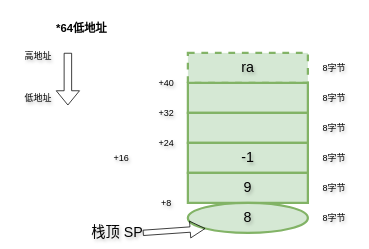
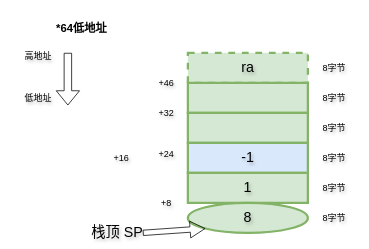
  <mxCell id="0" />
  <mxCell id="1" parent="0" />
  <mxCell id="2" value="ra" style="rounded=0;whiteSpace=wrap;html=1;fontSize=19;labelBackgroundColor=none;textShadow=1;labelBorderColor=none;fillColor=#d5e8d4;strokeColor=#82b366;strokeWidth=3;dashed=1;" parent="1" vertex="1"><mxGeometry x="250" y="70" width="160" height="40" as="geometry" /></mxCell>
  <mxCell id="3" value="" style="rounded=0;whiteSpace=wrap;html=1;fontSize=19;labelBackgroundColor=none;textShadow=1;labelBorderColor=none;fillColor=#d5e8d4;strokeColor=#82b366;strokeWidth=3;" parent="1" vertex="1"><mxGeometry x="250" y="110" width="160" height="40" as="geometry" /></mxCell>
  <mxCell id="4" value="" style="rounded=0;whiteSpace=wrap;html=1;fontSize=19;labelBackgroundColor=none;textShadow=1;labelBorderColor=none;fillColor=#d5e8d4;strokeColor=#82b366;strokeWidth=3;" parent="1" vertex="1"><mxGeometry x="250" y="150" width="160" height="40" as="geometry" /></mxCell>
- <mxCell id="5" value="-1" style="rounded=0;whiteSpace=wrap;html=1;fontSize=19;labelBackgroundColor=none;textShadow=1;labelBorderColor=none;fillColor=#d5e8d4;strokeColor=#82b366;strokeWidth=3;" parent="1" vertex="1"><mxGeometry x="250" y="190" width="160" height="40" as="geometry" /></mxCell>
- <mxCell id="6" value="9" style="rounded=0;whiteSpace=wrap;html=1;fontSize=19;labelBackgroundColor=none;textShadow=1;labelBorderColor=none;fillColor=#d5e8d4;strokeColor=#82b366;strokeWidth=3;" parent="1" vertex="1"><mxGeometry x="250" y="230" width="160" height="40" as="geometry" /></mxCell>
+ <mxCell id="5" value="-1" style="rounded=0;whiteSpace=wrap;html=1;fontSize=19;labelBackgroundColor=none;textShadow=1;labelBorderColor=none;fillColor=#dae8fc;strokeColor=#82b366;strokeWidth=3;" parent="1" vertex="1"><mxGeometry x="250" y="190" width="160" height="40" as="geometry" /></mxCell>
+ <mxCell id="6" value="1" style="rounded=0;whiteSpace=wrap;html=1;fontSize=19;labelBackgroundColor=none;textShadow=1;labelBorderColor=none;fillColor=#d5e8d4;strokeColor=#82b366;strokeWidth=3;" parent="1" vertex="1"><mxGeometry x="250" y="230" width="160" height="40" as="geometry" /></mxCell>
  <mxCell id="7" value="8" style="ellipse;whiteSpace=wrap;html=1;fontSize=19;labelBackgroundColor=none;textShadow=1;labelBorderColor=none;fillColor=#d5e8d4;strokeColor=#82b366;strokeWidth=3;" parent="1" vertex="1"><mxGeometry x="250" y="270" width="160" height="40" as="geometry" /></mxCell>
  <mxCell id="8" value="" style="shape=flexArrow;endArrow=classic;html=1;rounded=0;entryX=0;entryY=1;entryDx=0;entryDy=0;endWidth=14.218;endSize=6.319;width=7.143;fontSize=19;labelBackgroundColor=none;textShadow=1;labelBorderColor=none;" parent="1" target="7" edge="1"><mxGeometry width="50" height="50" relative="1" as="geometry"><mxPoint x="190" y="310" as="sourcePoint" /><mxPoint x="140" y="260" as="targetPoint" /></mxGeometry></mxCell>
  <mxCell id="9" value="&amp;nbsp;栈顶 SP" style="edgeLabel;html=1;align=center;verticalAlign=middle;resizable=0;points=[];fontSize=19;labelBackgroundColor=none;textShadow=1;labelBorderColor=none;" parent="8" vertex="1" connectable="0"><mxGeometry x="-0.839" y="-1" relative="1" as="geometry"><mxPoint x="-45" y="-1" as="offset" /></mxGeometry></mxCell>
  <mxCell id="10" value="8字节" style="text;html=1;align=center;verticalAlign=middle;resizable=0;points=[];autosize=1;strokeColor=none;fillColor=none;labelBackgroundColor=none;textShadow=1;labelBorderColor=none;" vertex="1" parent="1"><mxGeometry x="420" y="275" width="50" height="30" as="geometry" /></mxCell>
  <mxCell id="11" value="8字节" style="text;html=1;align=center;verticalAlign=middle;resizable=0;points=[];autosize=1;strokeColor=none;fillColor=none;labelBackgroundColor=none;textShadow=1;labelBorderColor=none;" vertex="1" parent="1"><mxGeometry x="420" y="235" width="50" height="30" as="geometry" /></mxCell>
  <mxCell id="12" value="8字节" style="text;html=1;align=center;verticalAlign=middle;resizable=0;points=[];autosize=1;strokeColor=none;fillColor=none;labelBackgroundColor=none;textShadow=1;labelBorderColor=none;" vertex="1" parent="1"><mxGeometry x="420" y="195" width="50" height="30" as="geometry" /></mxCell>
  <mxCell id="13" value="8字节" style="text;html=1;align=center;verticalAlign=middle;resizable=0;points=[];autosize=1;strokeColor=none;fillColor=none;labelBackgroundColor=none;textShadow=1;labelBorderColor=none;" vertex="1" parent="1"><mxGeometry x="420" y="75" width="50" height="30" as="geometry" /></mxCell>
  <mxCell id="14" value="8字节" style="text;html=1;align=center;verticalAlign=middle;resizable=0;points=[];autosize=1;strokeColor=none;fillColor=none;labelBackgroundColor=none;textShadow=1;labelBorderColor=none;" vertex="1" parent="1"><mxGeometry x="420" y="115" width="50" height="30" as="geometry" /></mxCell>
  <mxCell id="15" value="8字节" style="text;html=1;align=center;verticalAlign=middle;resizable=0;points=[];autosize=1;strokeColor=none;fillColor=none;labelBackgroundColor=none;textShadow=1;labelBorderColor=none;" vertex="1" parent="1"><mxGeometry x="420" y="155" width="50" height="30" as="geometry" /></mxCell>
  <mxCell id="16" value="" style="shape=flexArrow;endArrow=classic;html=1;rounded=0;labelBackgroundColor=none;textShadow=1;labelBorderColor=none;" edge="1" parent="1"><mxGeometry width="50" height="50" relative="1" as="geometry"><mxPoint x="90" y="70" as="sourcePoint" /><mxPoint x="90" y="140" as="targetPoint" /></mxGeometry></mxCell>
  <mxCell id="17" value="高地址" style="text;html=1;align=center;verticalAlign=middle;resizable=0;points=[];autosize=1;strokeColor=none;fillColor=none;labelBackgroundColor=none;textShadow=1;labelBorderColor=none;" vertex="1" parent="1"><mxGeometry x="20" y="60" width="60" height="30" as="geometry" /></mxCell>
  <mxCell id="18" value="低地址" style="text;html=1;align=center;verticalAlign=middle;resizable=0;points=[];autosize=1;strokeColor=none;fillColor=none;labelBackgroundColor=none;textShadow=1;labelBorderColor=none;" vertex="1" parent="1"><mxGeometry x="20" y="115" width="60" height="30" as="geometry" /></mxCell>
- <mxCell id="19" value="+40" style="text;html=1;align=center;verticalAlign=middle;resizable=0;points=[];autosize=1;strokeColor=none;fillColor=none;labelBackgroundColor=none;textShadow=1;labelBorderColor=none;" vertex="1" parent="1"><mxGeometry x="201" y="97" width="40" height="28" as="geometry" /></mxCell>
+ <mxCell id="19" value="+46" style="text;html=1;align=center;verticalAlign=middle;resizable=0;points=[];autosize=1;strokeColor=none;fillColor=none;labelBackgroundColor=none;textShadow=1;labelBorderColor=none;" vertex="1" parent="1"><mxGeometry x="201" y="97" width="40" height="28" as="geometry" /></mxCell>
  <mxCell id="20" value="+32" style="text;html=1;align=center;verticalAlign=middle;resizable=0;points=[];autosize=1;strokeColor=none;fillColor=none;labelBackgroundColor=none;textShadow=1;labelBorderColor=none;" vertex="1" parent="1"><mxGeometry x="201" y="136" width="40" height="28" as="geometry" /></mxCell>
  <mxCell id="21" value="+16" style="text;html=1;align=center;verticalAlign=middle;resizable=0;points=[];autosize=1;strokeColor=none;fillColor=none;labelBackgroundColor=none;textShadow=1;labelBorderColor=none;" vertex="1" parent="1"><mxGeometry x="141" y="196" width="40" height="28" as="geometry" /></mxCell>
- <mxCell id="22" value="+24" style="text;html=1;align=center;verticalAlign=middle;resizable=0;points=[];autosize=1;strokeColor=none;fillColor=none;labelBackgroundColor=none;textShadow=1;labelBorderColor=none;" vertex="1" parent="1"><mxGeometry x="201" y="176" width="40" height="28" as="geometry" /></mxCell>
+ <mxCell id="22" value="+24" style="text;html=1;align=center;verticalAlign=middle;resizable=0;points=[];autosize=1;strokeColor=none;fillColor=none;labelBackgroundColor=none;textShadow=1;labelBorderColor=none;" vertex="1" parent="1"><mxGeometry x="201" y="191" width="40" height="28" as="geometry" /></mxCell>
  <mxCell id="23" value="+8" style="text;html=1;align=center;verticalAlign=middle;resizable=0;points=[];autosize=1;strokeColor=none;fillColor=none;labelBackgroundColor=none;textShadow=1;labelBorderColor=none;" vertex="1" parent="1"><mxGeometry x="204" y="256" width="34" height="28" as="geometry" /></mxCell>
  <mxCell id="24" value="*64低地址" style="text;html=1;align=center;verticalAlign=middle;resizable=0;points=[];autosize=1;strokeColor=none;fillColor=none;fontStyle=1;fontSize=15;" vertex="1" parent="1"><mxGeometry x="64" y="20" width="88" height="32" as="geometry" /></mxCell>
